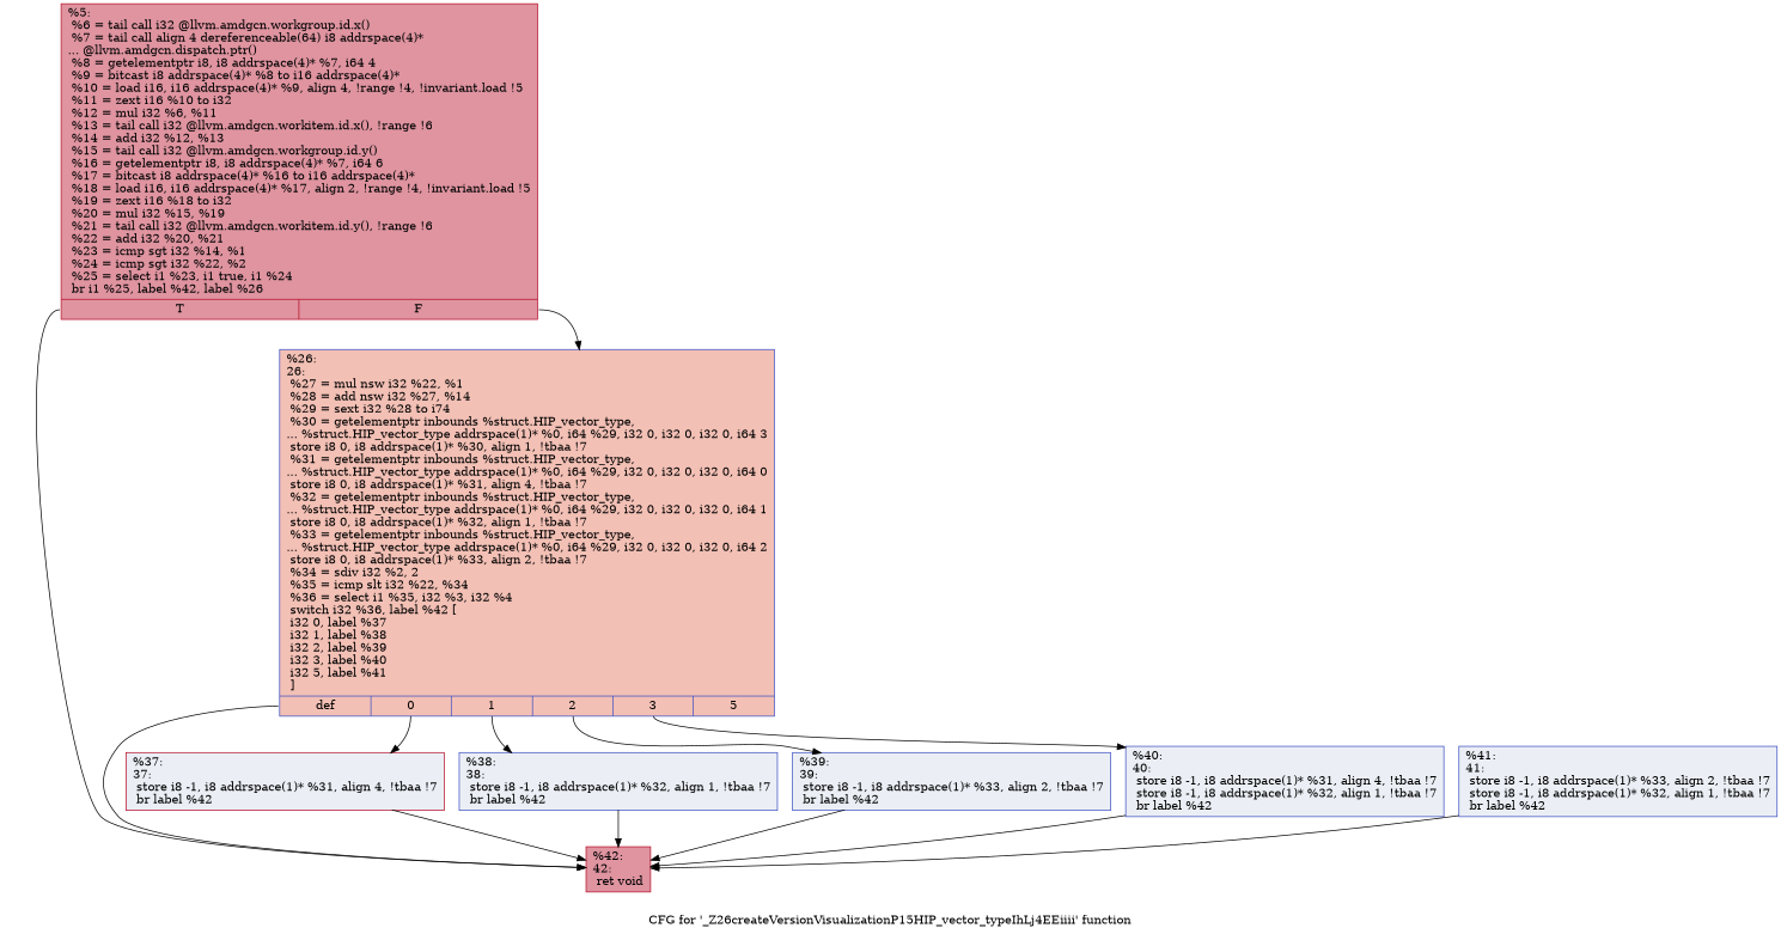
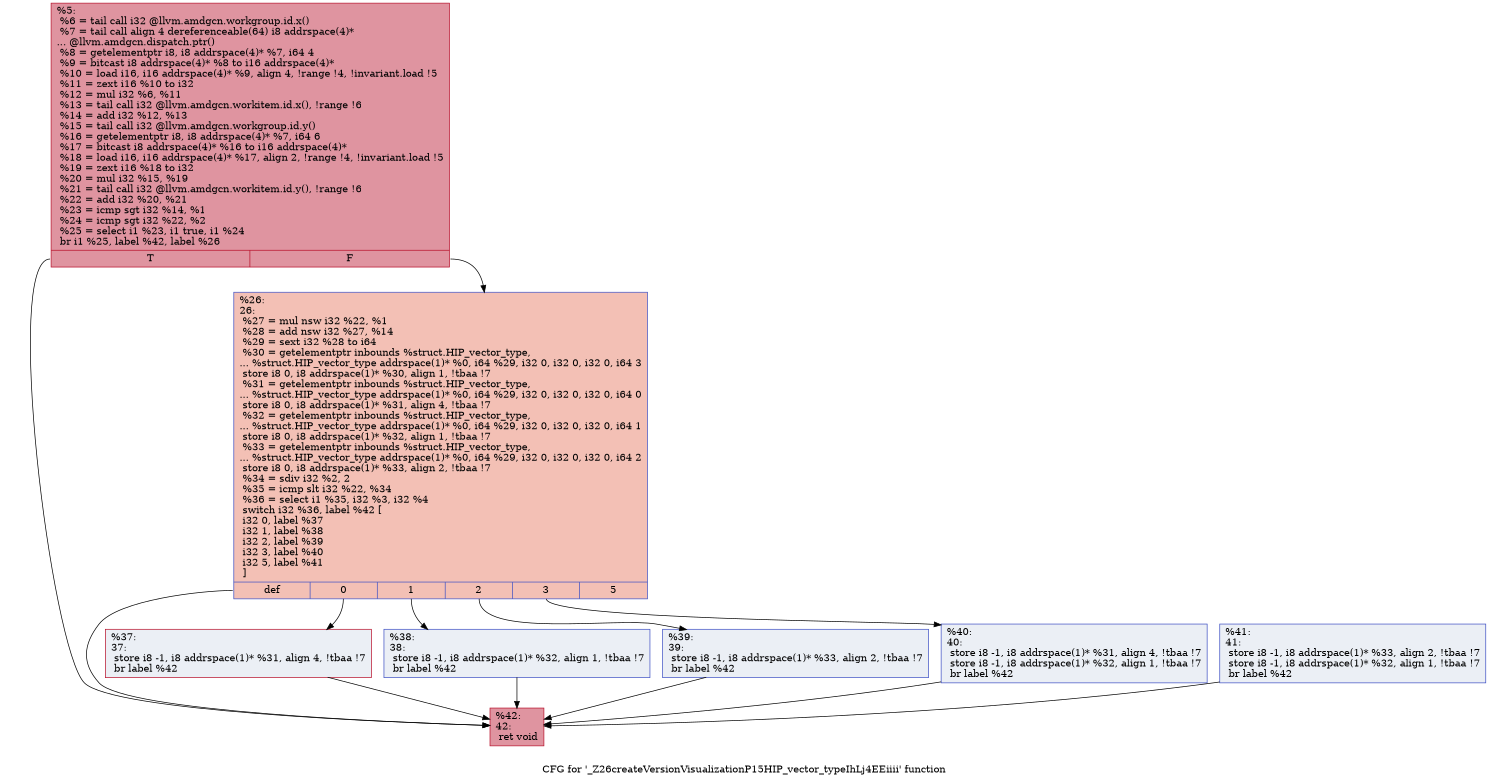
  digraph {
    label="CFG for '_Z26createVersionVisualizationP15HIP_vector_typeIhLj4EEiiii' function"
    node [color="#3d50c3ff" fillcolor="#d1dae970" shape=record style=filled]
    n1 [color="#b70d28ff" fillcolor="#b70d2870" label="{%5:\l  %6 = tail call i32 @llvm.amdgcn.workgroup.id.x()\l  %7 = tail call align 4 dereferenceable(64) i8 addrspace(4)*\l... @llvm.amdgcn.dispatch.ptr()\l  %8 = getelementptr i8, i8 addrspace(4)* %7, i64 4\l  %9 = bitcast i8 addrspace(4)* %8 to i16 addrspace(4)*\l  %10 = load i16, i16 addrspace(4)* %9, align 4, !range !4, !invariant.load !5\l  %11 = zext i16 %10 to i32\l  %12 = mul i32 %6, %11\l  %13 = tail call i32 @llvm.amdgcn.workitem.id.x(), !range !6\l  %14 = add i32 %12, %13\l  %15 = tail call i32 @llvm.amdgcn.workgroup.id.y()\l  %16 = getelementptr i8, i8 addrspace(4)* %7, i64 6\l  %17 = bitcast i8 addrspace(4)* %16 to i16 addrspace(4)*\l  %18 = load i16, i16 addrspace(4)* %17, align 2, !range !4, !invariant.load !5\l  %19 = zext i16 %18 to i32\l  %20 = mul i32 %15, %19\l  %21 = tail call i32 @llvm.amdgcn.workitem.id.y(), !range !6\l  %22 = add i32 %20, %21\l  %23 = icmp sgt i32 %14, %1\l  %24 = icmp sgt i32 %22, %2\l  %25 = select i1 %23, i1 true, i1 %24\l  br i1 %25, label %42, label %26\l|{<s0>T|<s1>F}}"]
    n2 [color="#b70d28ff" fillcolor="#b70d2870" label="{%42:\l42:                                               \l  ret void\l}"]
-   n3 [fillcolor="#e5705870" label="{%26:\l26:                                               \l  %27 = mul nsw i32 %22, %1\l  %28 = add nsw i32 %27, %14\l  %29 = sext i32 %28 to i74\l  %30 = getelementptr inbounds %struct.HIP_vector_type,\l... %struct.HIP_vector_type addrspace(1)* %0, i64 %29, i32 0, i32 0, i32 0, i64 3\l  store i8 0, i8 addrspace(1)* %30, align 1, !tbaa !7\l  %31 = getelementptr inbounds %struct.HIP_vector_type,\l... %struct.HIP_vector_type addrspace(1)* %0, i64 %29, i32 0, i32 0, i32 0, i64 0\l  store i8 0, i8 addrspace(1)* %31, align 4, !tbaa !7\l  %32 = getelementptr inbounds %struct.HIP_vector_type,\l... %struct.HIP_vector_type addrspace(1)* %0, i64 %29, i32 0, i32 0, i32 0, i64 1\l  store i8 0, i8 addrspace(1)* %32, align 1, !tbaa !7\l  %33 = getelementptr inbounds %struct.HIP_vector_type,\l... %struct.HIP_vector_type addrspace(1)* %0, i64 %29, i32 0, i32 0, i32 0, i64 2\l  store i8 0, i8 addrspace(1)* %33, align 2, !tbaa !7\l  %34 = sdiv i32 %2, 2\l  %35 = icmp slt i32 %22, %34\l  %36 = select i1 %35, i32 %3, i32 %4\l  switch i32 %36, label %42 [\l    i32 0, label %37\l    i32 1, label %38\l    i32 2, label %39\l    i32 3, label %40\l    i32 5, label %41\l  ]\l|{<s0>def|<s1>0|<s2>1|<s3>2|<s4>3|<s5>5}}"]
+   n3 [fillcolor="#e5705870" label="{%26:\l26:                                               \l  %27 = mul nsw i32 %22, %1\l  %28 = add nsw i32 %27, %14\l  %29 = sext i32 %28 to i64\l  %30 = getelementptr inbounds %struct.HIP_vector_type,\l... %struct.HIP_vector_type addrspace(1)* %0, i64 %29, i32 0, i32 0, i32 0, i64 3\l  store i8 0, i8 addrspace(1)* %30, align 1, !tbaa !7\l  %31 = getelementptr inbounds %struct.HIP_vector_type,\l... %struct.HIP_vector_type addrspace(1)* %0, i64 %29, i32 0, i32 0, i32 0, i64 0\l  store i8 0, i8 addrspace(1)* %31, align 4, !tbaa !7\l  %32 = getelementptr inbounds %struct.HIP_vector_type,\l... %struct.HIP_vector_type addrspace(1)* %0, i64 %29, i32 0, i32 0, i32 0, i64 1\l  store i8 0, i8 addrspace(1)* %32, align 1, !tbaa !7\l  %33 = getelementptr inbounds %struct.HIP_vector_type,\l... %struct.HIP_vector_type addrspace(1)* %0, i64 %29, i32 0, i32 0, i32 0, i64 2\l  store i8 0, i8 addrspace(1)* %33, align 2, !tbaa !7\l  %34 = sdiv i32 %2, 2\l  %35 = icmp slt i32 %22, %34\l  %36 = select i1 %35, i32 %3, i32 %4\l  switch i32 %36, label %42 [\l    i32 0, label %37\l    i32 1, label %38\l    i32 2, label %39\l    i32 3, label %40\l    i32 5, label %41\l  ]\l|{<s0>def|<s1>0|<s2>1|<s3>2|<s4>3|<s5>5}}"]
    n4 [color="#b70d28ff" label="{%37:\l37:                                               \l  store i8 -1, i8 addrspace(1)* %31, align 4, !tbaa !7\l  br label %42\l}"]
    n5 [label="{%38:\l38:                                               \l  store i8 -1, i8 addrspace(1)* %32, align 1, !tbaa !7\l  br label %42\l}"]
    n6 [label="{%39:\l39:                                               \l  store i8 -1, i8 addrspace(1)* %33, align 2, !tbaa !7\l  br label %42\l}"]
    n7 [label="{%40:\l40:                                               \l  store i8 -1, i8 addrspace(1)* %31, align 4, !tbaa !7\l  store i8 -1, i8 addrspace(1)* %32, align 1, !tbaa !7\l  br label %42\l}"]
    n8 [label="{%41:\l41:                                               \l  store i8 -1, i8 addrspace(1)* %33, align 2, !tbaa !7\l  store i8 -1, i8 addrspace(1)* %32, align 1, !tbaa !7\l  br label %42\l}"]
    n1 -> n2 [tailport=s0]
    n1 -> n3 [tailport=s1]
    n3 -> n2 [tailport=s0]
    n3 -> n4 [tailport=s1]
    n3 -> n5 [tailport=s2]
    n3 -> n6 [tailport=s3]
    n3 -> n7 [tailport=s4]
    n4 -> n2
    n5 -> n2
    n6 -> n2
    n7 -> n2
    n8 -> n2
  }
